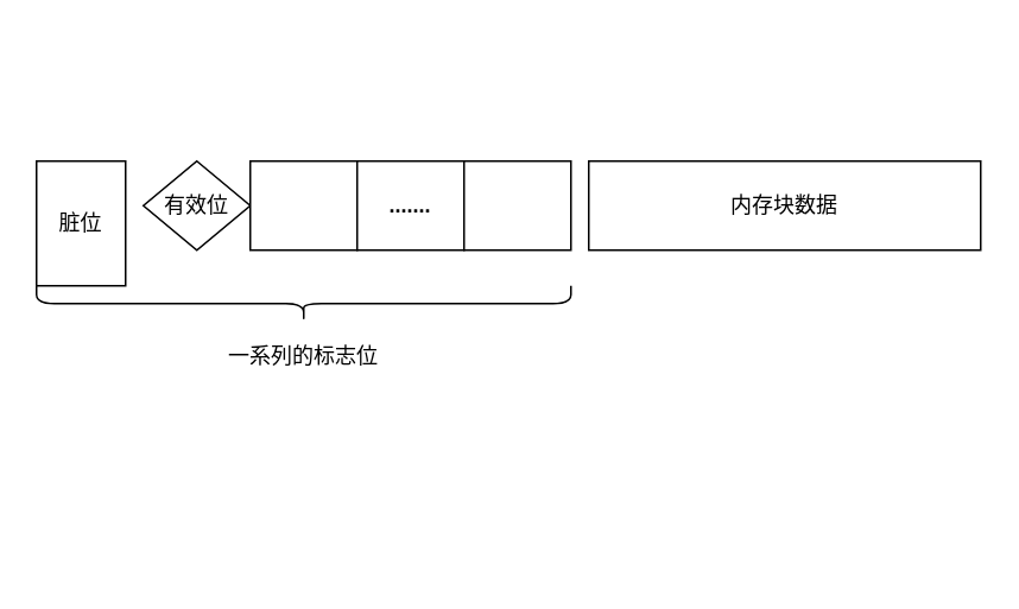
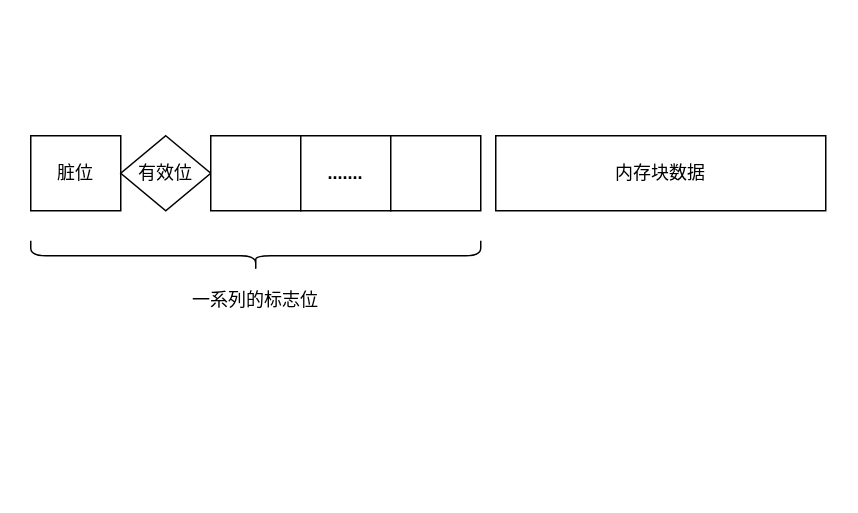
  <mxCell id="0" />
  <mxCell id="1" parent="0" />
- <mxCell id="2" value="脏位" style="rounded=0;whiteSpace=wrap;html=1;" vertex="1" parent="1"><mxGeometry x="20" y="90" width="50" height="70" as="geometry" /></mxCell>
+ <mxCell id="2" value="脏位" style="rounded=0;whiteSpace=wrap;html=1;" vertex="1" parent="1"><mxGeometry x="20" y="90" width="60" height="50" as="geometry" /></mxCell>
  <mxCell id="3" value="有效位" style="rhombus;whiteSpace=wrap;html=1;" vertex="1" parent="1"><mxGeometry x="80" y="90" width="60" height="50" as="geometry" /></mxCell>
  <mxCell id="4" value="" style="rounded=0;whiteSpace=wrap;html=1;" vertex="1" parent="1"><mxGeometry x="140" y="90" width="60" height="50" as="geometry" /></mxCell>
  <mxCell id="5" value="&lt;b&gt;.......&lt;/b&gt;" style="rounded=0;whiteSpace=wrap;html=1;" vertex="1" parent="1"><mxGeometry x="200" y="90" width="60" height="50" as="geometry" /></mxCell>
  <mxCell id="6" value="" style="rounded=0;whiteSpace=wrap;html=1;" vertex="1" parent="1"><mxGeometry x="260" y="90" width="60" height="50" as="geometry" /></mxCell>
  <mxCell id="7" value="" style="shape=curlyBracket;whiteSpace=wrap;html=1;rounded=1;rotation=-90;" vertex="1" parent="1"><mxGeometry x="160" y="20" width="20" height="300" as="geometry" /></mxCell>
  <mxCell id="8" value="一系列的标志位" style="text;html=1;strokeColor=none;fillColor=none;align=center;verticalAlign=middle;whiteSpace=wrap;rounded=0;" vertex="1" parent="1"><mxGeometry x="75" y="190" width="190" height="20" as="geometry" /></mxCell>
  <mxCell id="9" value="内存块数据" style="rounded=0;whiteSpace=wrap;html=1;" vertex="1" parent="1"><mxGeometry x="330" y="90" width="220" height="50" as="geometry" /></mxCell>
